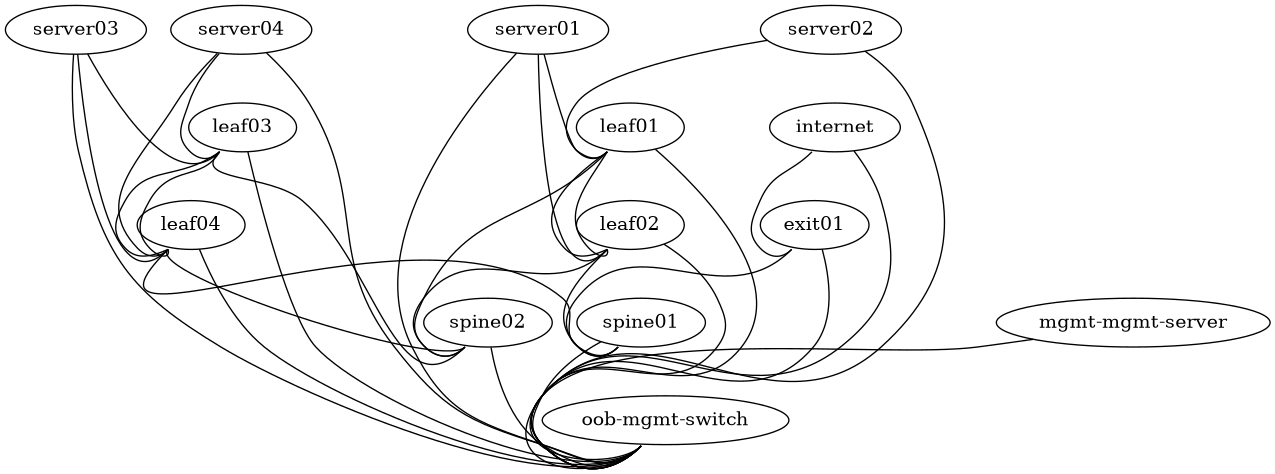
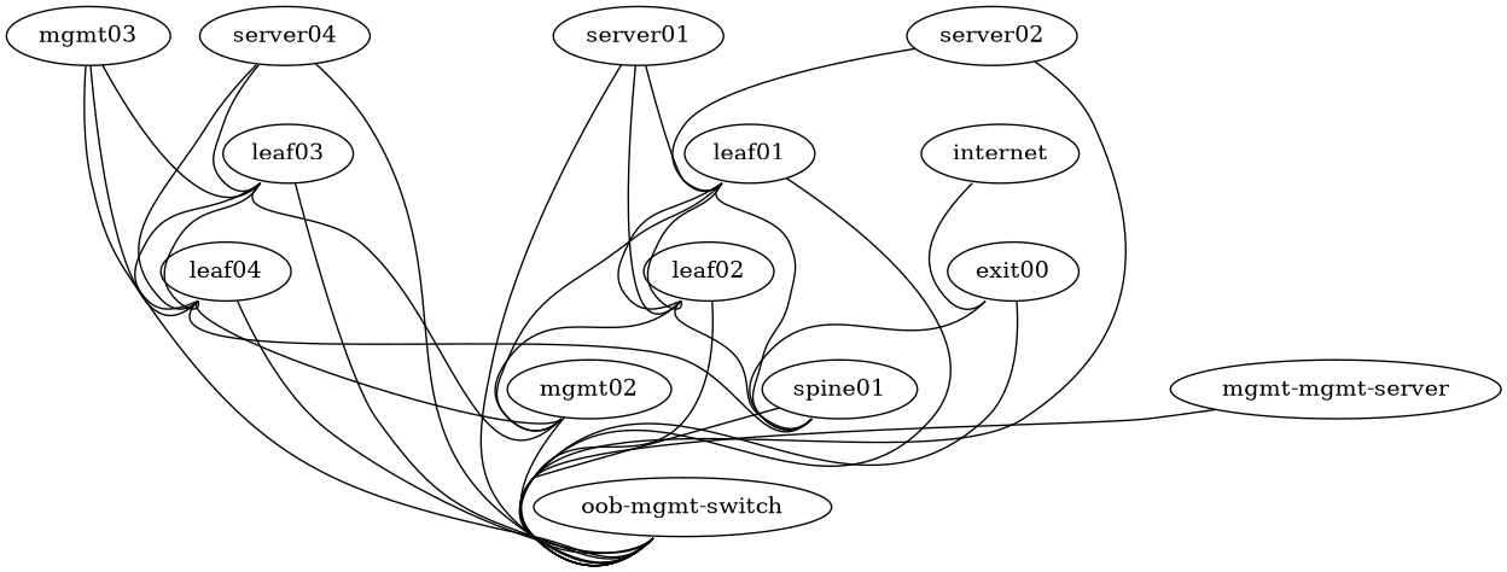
  graph {
    node [config="./helper_scripts/config_switch.sh" function=leaf memory=768 os="CumulusCommunity/cumulus-vx" version="3.7.12"]
    edge [headport=swp1 tailport=eth0]
    spine01 [function=spine]
    "oob-mgmt-switch" [config="./helper_scripts/config_oob_switch.sh" function="oob-switch" vagrant=eth0]
    leaf01
    leaf02
-   spine02 [function=spine]
+   spine02 [function=spine label=mgmt02]
    leaf03
    leaf04
    server01 [config="./helper_scripts/config_server.sh" function=host memory=512 os="yk0/ubuntu-xenial" version=""]
    server02 [config="./helper_scripts/config_server.sh" function=host memory=512 os="yk0/ubuntu-xenial" version=""]
-   server03 [config="./helper_scripts/config_server.sh" function=host memory=512 os="yk0/ubuntu-xenial" version=""]
+   server03 [config="./helper_scripts/config_server.sh" function=host memory=512 os="yk0/ubuntu-xenial" label=mgmt03 version=""]
    server04 [config="./helper_scripts/config_server.sh" function=host memory=512 os="yk0/ubuntu-xenial" version=""]
-   exit01 [function=exit]
+   exit01 [function=exit label=exit00]
    internet [config="./helper_scripts/config_internet.sh" function=internet vagrant=swp48 version="3.7.11"]
    n14 [config="./helper_scripts/config_oob_server.sh" function="oob-server" label="mgmt-mgmt-server" memory=1024 os="CumulusCommunity/vx_oob_server" vagrant=eth0 version="1.0.4"]
    spine01 -- "oob-mgmt-switch" [headport=swp12 left_mac="a0:00:00:00:00:21"]
+   leaf01 -- spine01 [tailport=swp51]
    leaf01 -- "oob-mgmt-switch" [headport=swp7 left_mac="a0:00:00:00:00:11"]
    leaf01 -- leaf02 [headport=swp49 tailport=swp49]
    leaf01 -- leaf02 [headport=swp50 tailport=swp50]
    leaf01 -- spine02 [tailport=swp52]
    leaf02 -- spine01 [headport=swp2 tailport=swp51]
    leaf02 -- "oob-mgmt-switch" [headport=swp8 left_mac="a0:00:00:00:00:12"]
    leaf02 -- spine02 [headport=swp2 tailport=swp52]
    spine02 -- "oob-mgmt-switch" [headport=swp13 left_mac="a0:00:00:00:00:22"]
    leaf03 -- "oob-mgmt-switch" [headport=swp9 left_mac="a0:00:00:00:00:13"]
    leaf03 -- spine02 [headport=swp3 tailport=swp52]
    leaf03 -- leaf04 [headport=swp49 tailport=swp49]
    leaf03 -- leaf04 [headport=swp50 tailport=swp50]
    leaf04 -- spine01 [headport=swp4 tailport=swp51]
    leaf04 -- "oob-mgmt-switch" [headport=swp10 left_mac="a0:00:00:00:00:14"]
    leaf04 -- spine02 [headport=swp4 tailport=swp52]
    server01 -- "oob-mgmt-switch" [headport=swp2 left_mac="a0:00:00:00:00:31"]
    server01 -- leaf01 [left_mac="00:00:01:11:11:01" tailport=eth1]
    server01 -- leaf02 [left_mac="00:00:01:11:11:02" tailport=eth2]
    server02 -- "oob-mgmt-switch" [headport=swp3 left_mac="a0:00:00:00:00:32"]
    server02 -- leaf01 [headport=swp2 left_mac="00:00:01:11:11:03" tailport=eth1]
    server03 -- "oob-mgmt-switch" [headport=swp4 left_mac="a0:00:00:00:00:33"]
    server03 -- leaf03 [left_mac="00:00:01:11:11:05" tailport=eth1]
    server03 -- leaf04 [left_mac="00:00:01:11:11:06" tailport=eth2]
    server04 -- "oob-mgmt-switch" [headport=swp5 left_mac="a0:00:00:00:00:34"]
    server04 -- leaf03 [headport=swp2 left_mac="00:00:01:11:11:07" tailport=eth1]
    server04 -- leaf04 [headport=swp2 left_mac="00:00:01:11:11:08" tailport=eth2]
    exit01 -- spine01 [headport=swp10 tailport=swp51]
    exit01 -- "oob-mgmt-switch" [headport=swp14 left_mac="a0:00:00:00:00:41"]
-   internet -- "oob-mgmt-switch" [headport=swp15 left_mac="a0:00:00:00:00:50"]
    internet -- exit01 [headport=swp11 tailport=swp1]
    n14 -- "oob-mgmt-switch" [right_mac="a0:00:00:00:00:61" tailport=eth1]
  }
